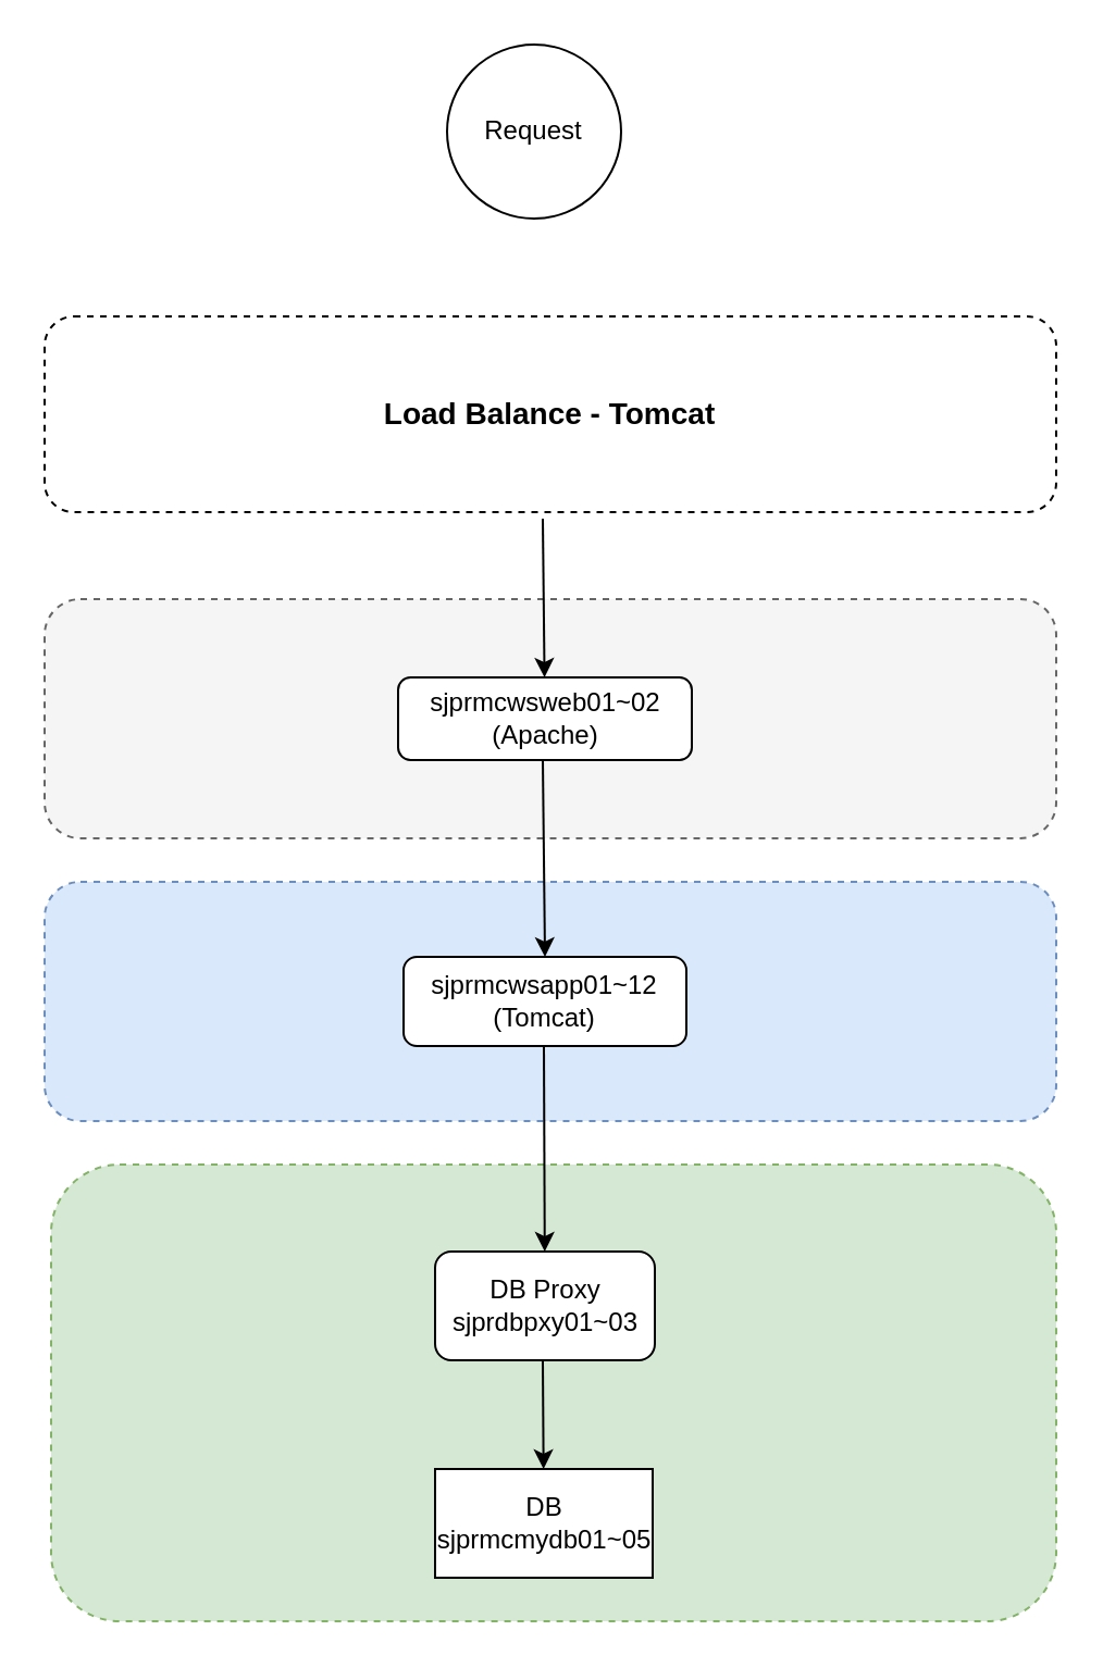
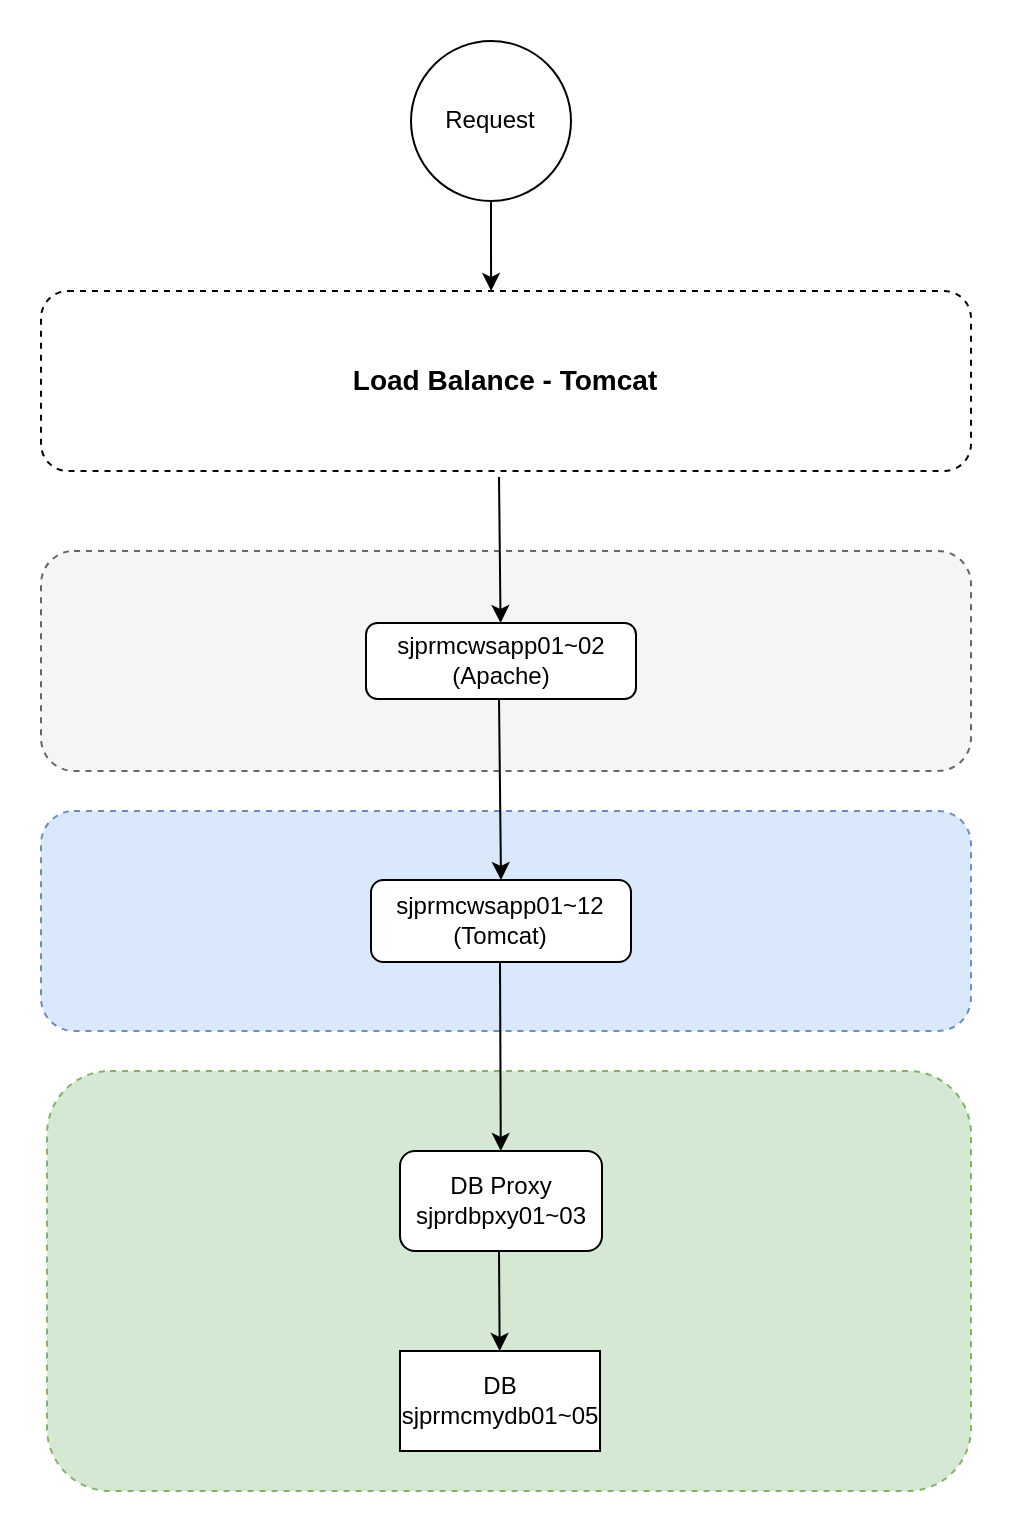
  <mxCell id="0" />
  <mxCell id="1" parent="0" />
+ <mxCell id="2" style="edgeStyle=orthogonalEdgeStyle;rounded=0;orthogonalLoop=1;jettySize=auto;html=1;exitX=0.5;exitY=1;exitDx=0;exitDy=0;entryX=0.484;entryY=0;entryDx=0;entryDy=0;entryPerimeter=0;fontSize=12;" edge="1" parent="1" source="3" target="4"><mxGeometry relative="1" as="geometry" /></mxCell>
  <mxCell id="3" value="Request" style="ellipse;whiteSpace=wrap;html=1;aspect=fixed;" vertex="1" parent="1"><mxGeometry x="205" y="20" width="80" height="80" as="geometry" /></mxCell>
  <mxCell id="4" value="Load Balance - Tomcat" style="rounded=1;whiteSpace=wrap;html=1;fontStyle=1;fontSize=14;dashed=1;" vertex="1" parent="1"><mxGeometry x="20" y="145" width="465" height="90" as="geometry" /></mxCell>
  <mxCell id="5" value="" style="rounded=1;whiteSpace=wrap;html=1;fontStyle=1;fontSize=14;fillColor=#f5f5f5;strokeColor=#666666;fontColor=#333333;dashed=1;" vertex="1" parent="1"><mxGeometry x="20" y="275" width="465" height="110" as="geometry" /></mxCell>
- <mxCell id="6" value="sjprmcwsweb01~02&lt;br style=&quot;font-size: 12px&quot;&gt;(Apache)" style="rounded=1;whiteSpace=wrap;html=1;fontSize=12;fontStyle=0" vertex="1" parent="1"><mxGeometry x="182.5" y="311" width="135" height="38" as="geometry" /></mxCell>
+ <mxCell id="6" value="sjprmcwsapp01~02&lt;br style=&quot;font-size: 12px&quot;&gt;(Apache)" style="rounded=1;whiteSpace=wrap;html=1;fontSize=12;fontStyle=0" vertex="1" parent="1"><mxGeometry x="182.5" y="311" width="135" height="38" as="geometry" /></mxCell>
  <mxCell id="7" value="" style="rounded=1;whiteSpace=wrap;html=1;fontStyle=1;fontSize=14;fillColor=#dae8fc;strokeColor=#6c8ebf;dashed=1;" vertex="1" parent="1"><mxGeometry x="20" y="405" width="465" height="110" as="geometry" /></mxCell>
  <mxCell id="8" value="sjprmcwsapp01~12&lt;br style=&quot;font-size: 12px&quot;&gt;(Tomcat)" style="rounded=1;whiteSpace=wrap;html=1;fontSize=12;fontStyle=0" vertex="1" parent="1"><mxGeometry x="185" y="439.5" width="130" height="41" as="geometry" /></mxCell>
  <mxCell id="9" value="" style="rounded=1;whiteSpace=wrap;html=1;fontStyle=1;fontSize=14;fillColor=#d5e8d4;strokeColor=#82b366;dashed=1;" vertex="1" parent="1"><mxGeometry x="23" y="535" width="462" height="210" as="geometry" /></mxCell>
  <mxCell id="10" value="DB Proxy&lt;br&gt;sjprdbpxy01~03" style="rounded=1;whiteSpace=wrap;html=1;fontSize=12;fontStyle=0" vertex="1" parent="1"><mxGeometry x="199.5" y="575" width="101" height="50" as="geometry" /></mxCell>
  <mxCell id="11" value="DB&lt;br&gt;sjprmcmydb01~05" style="whiteSpace=wrap;html=1;fontSize=12;fontStyle=0;rounded=0;" vertex="1" parent="1"><mxGeometry x="199.5" y="675" width="100" height="50" as="geometry" /></mxCell>
  <mxCell id="12" value="" style="endArrow=classic;html=1;fontSize=12;" edge="1" parent="1" target="6"><mxGeometry width="50" height="50" relative="1" as="geometry"><mxPoint x="249" y="238" as="sourcePoint" /><mxPoint x="255" y="265" as="targetPoint" /></mxGeometry></mxCell>
  <mxCell id="13" value="" style="endArrow=classic;html=1;fontSize=12;entryX=0.5;entryY=0;entryDx=0;entryDy=0;" edge="1" parent="1" target="8"><mxGeometry width="50" height="50" relative="1" as="geometry"><mxPoint x="249" y="348.5" as="sourcePoint" /><mxPoint x="249.793" y="421.5" as="targetPoint" /></mxGeometry></mxCell>
  <mxCell id="14" value="" style="endArrow=classic;html=1;fontSize=12;" edge="1" parent="1" target="10"><mxGeometry width="50" height="50" relative="1" as="geometry"><mxPoint x="249.5" y="480.5" as="sourcePoint" /><mxPoint x="251" y="572" as="targetPoint" /></mxGeometry></mxCell>
  <mxCell id="15" value="" style="endArrow=classic;html=1;fontSize=12;" edge="1" parent="1" target="11"><mxGeometry width="50" height="50" relative="1" as="geometry"><mxPoint x="249" y="625" as="sourcePoint" /><mxPoint x="250" y="675" as="targetPoint" /></mxGeometry></mxCell>
